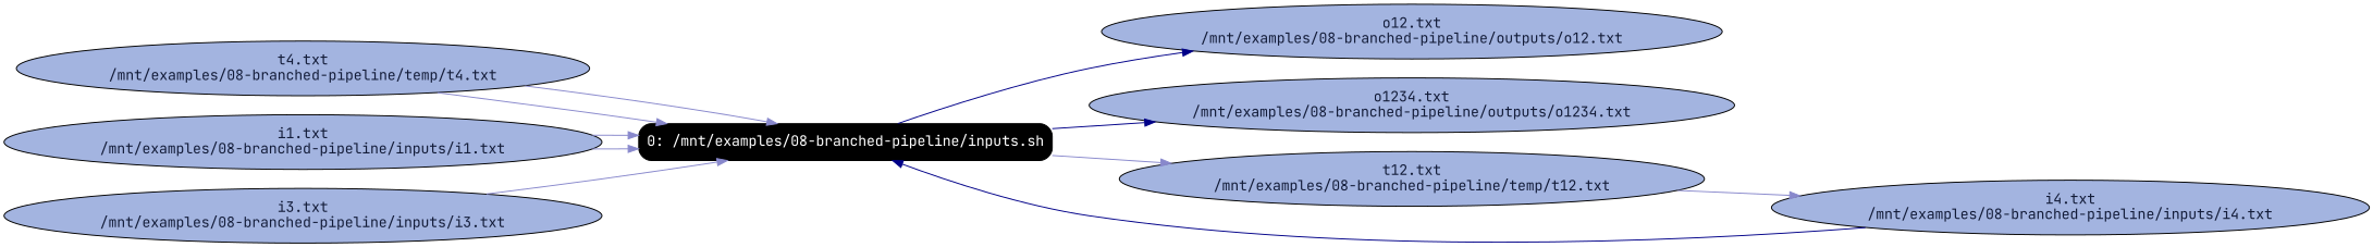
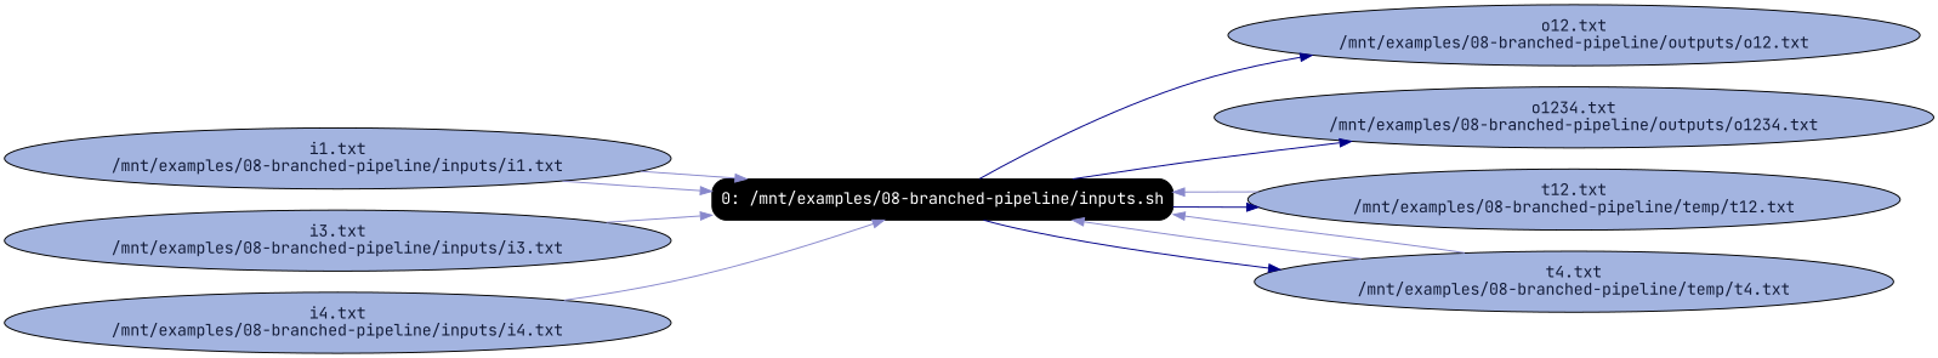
  digraph {
    fontname="JetBrains Mono"
    rankdir=LR
    node [fillcolor="#A3B4E0" fontcolor="#131C39" fontname="JetBrains Mono" shape=ellipse style="filled,rounded"]
    edge [color="#8888CC" fontname="JetBrains Mono"]
    n1 [fillcolor=black fontcolor=white label="0: /mnt/examples/08-branched-pipeline/inputs.sh" shape=box]
    n2 [label="o12.txt\n/mnt/examples/08-branched-pipeline/outputs/o12.txt"]
    n3 [label="o1234.txt\n/mnt/examples/08-branched-pipeline/outputs/o1234.txt"]
    n4 [label="t12.txt\n/mnt/examples/08-branched-pipeline/temp/t12.txt"]
    n5 [label="t4.txt\n/mnt/examples/08-branched-pipeline/temp/t4.txt"]
    n6 [label="i1.txt\n/mnt/examples/08-branched-pipeline/inputs/i1.txt"]
    n7 [label="i3.txt\n/mnt/examples/08-branched-pipeline/inputs/i3.txt"]
    n8 [label="i4.txt\n/mnt/examples/08-branched-pipeline/inputs/i4.txt"]
    n1 -> n2 [color="#000088"]
    n1 -> n3 [color="#000088"]
-   n1 -> n4
-   n4 -> n8
+   n1 -> n4 [color="#000088"]
+   n1 -> n5 [color="#000088"]
+   n4 -> n1
    n5 -> n1
    n5 -> n1
    n6 -> n1
    n6 -> n1
    n7 -> n1
-   n8 -> n1 [color="#000088"]
+   n8 -> n1
  }
